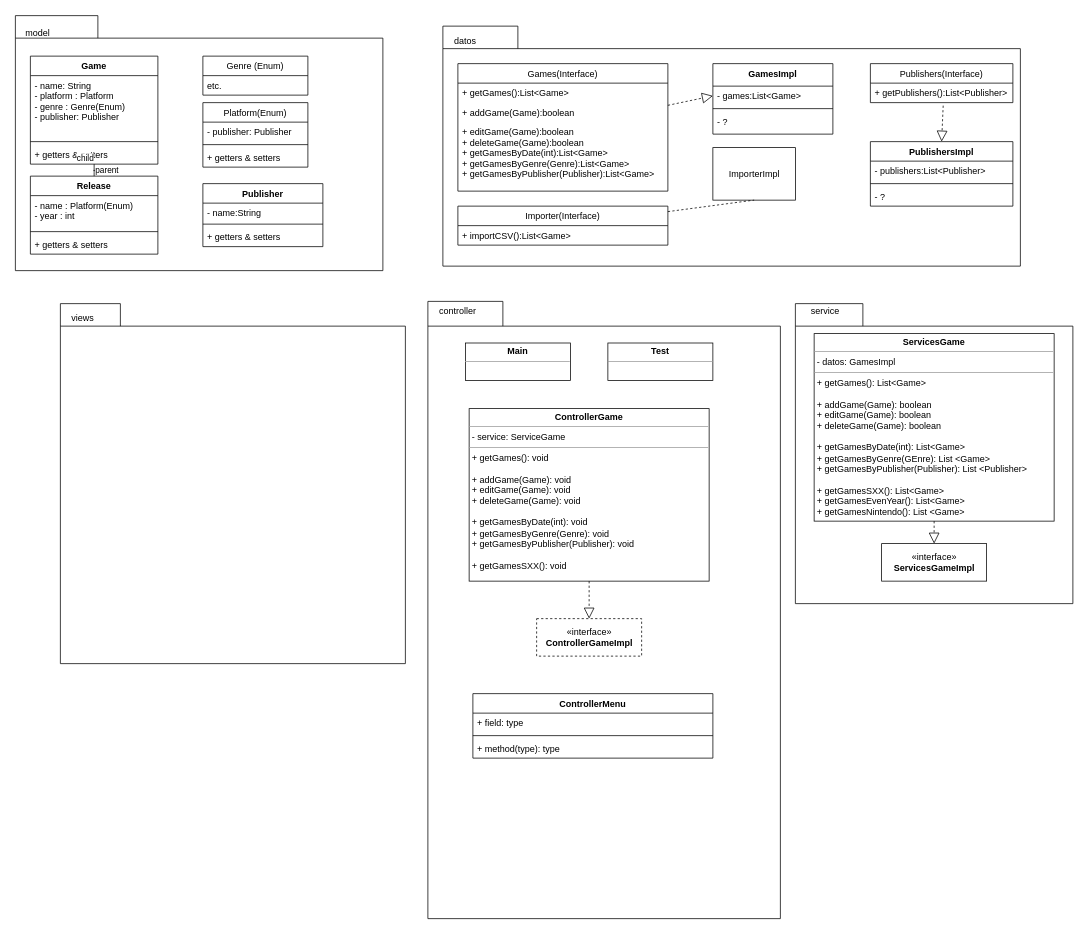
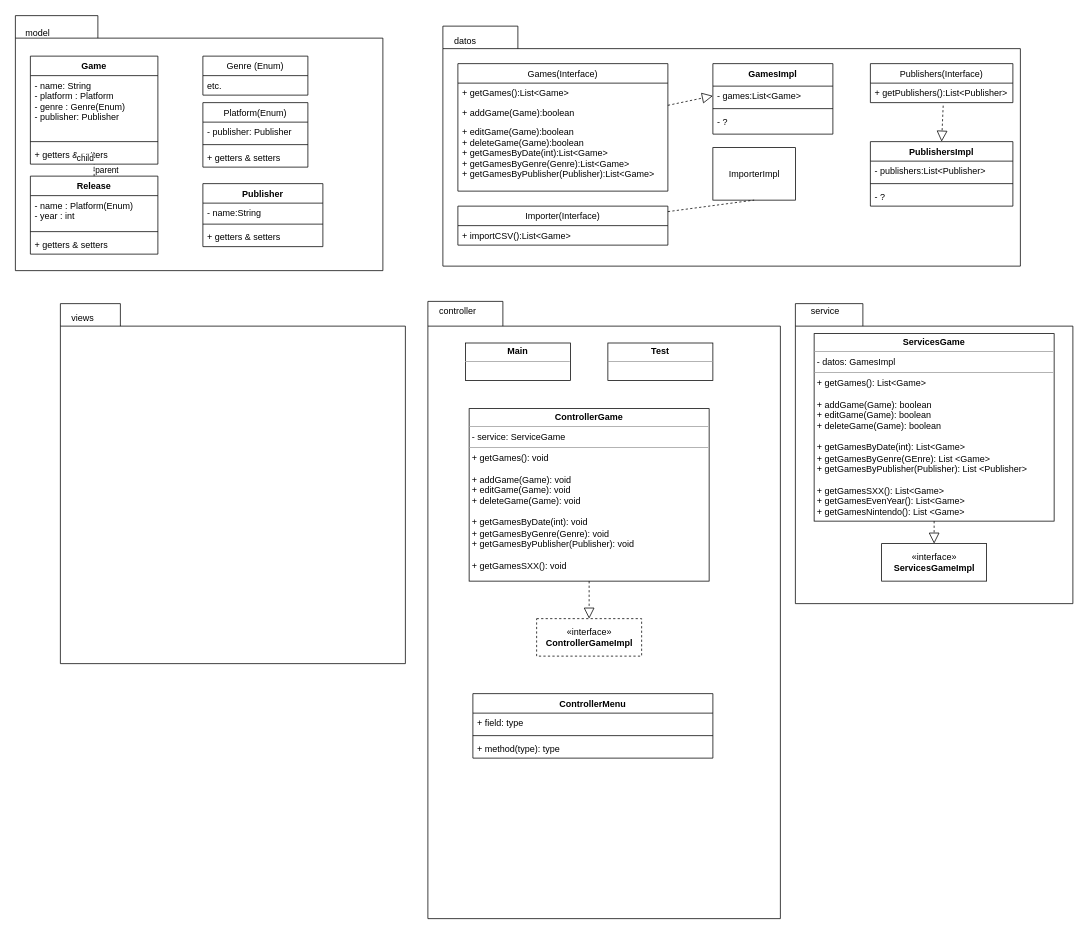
  <mxCell id="0" />
  <mxCell id="1" parent="0" />
  <mxCell id="2" value="" style="shape=folder;fontStyle=1;spacingTop=10;tabWidth=110;tabHeight=30;tabPosition=left;html=1;align=left;" parent="1" vertex="1"><mxGeometry x="20" y="20" width="490" height="340" as="geometry" /></mxCell>
  <mxCell id="3" value="Game" style="swimlane;fontStyle=1;align=center;verticalAlign=top;childLayout=stackLayout;horizontal=1;startSize=26;horizontalStack=0;resizeParent=1;resizeParentMax=0;resizeLast=0;collapsible=1;marginBottom=0;" parent="1" vertex="1"><mxGeometry y="74" width="170" height="144" as="geometry" x="40" /></mxCell>
  <mxCell id="4" value="- name: String&#10;- platform : Platform&#10;- genre : Genre(Enum)&#10;- publisher: Publisher&#10;" style="text;strokeColor=none;fillColor=none;align=left;verticalAlign=top;spacingLeft=4;spacingRight=4;overflow=hidden;rotatable=0;points=[[0,0.5],[1,0.5]];portConstraint=eastwest;" parent="3" vertex="1"><mxGeometry y="26" width="170" height="84" as="geometry" /></mxCell>
  <mxCell id="5" value="" style="line;strokeWidth=1;fillColor=none;align=left;verticalAlign=middle;spacingTop=-1;spacingLeft=3;spacingRight=3;rotatable=0;labelPosition=right;points=[];portConstraint=eastwest;" parent="3" vertex="1"><mxGeometry y="110" width="170" height="8" as="geometry" /></mxCell>
  <mxCell id="6" value="+ getters &amp; setters" style="text;strokeColor=none;fillColor=none;align=left;verticalAlign=top;spacingLeft=4;spacingRight=4;overflow=hidden;rotatable=0;points=[[0,0.5],[1,0.5]];portConstraint=eastwest;" parent="3" vertex="1"><mxGeometry y="118" width="170" height="26" as="geometry" /></mxCell>
  <mxCell id="7" value="model" style="text;html=1;strokeColor=none;fillColor=none;align=center;verticalAlign=middle;whiteSpace=wrap;rounded=0;" parent="1" vertex="1"><mxGeometry x="30" y="34" width="40" height="20" as="geometry" /></mxCell>
  <mxCell id="8" value="Release" style="swimlane;fontStyle=1;align=center;verticalAlign=top;childLayout=stackLayout;horizontal=1;startSize=26;horizontalStack=0;resizeParent=1;resizeParentMax=0;resizeLast=0;collapsible=1;marginBottom=0;" parent="1" vertex="1"><mxGeometry y="234" width="170" height="104" as="geometry" x="40" /></mxCell>
  <mxCell id="9" value="- name : Platform(Enum)&#10;- year : int" style="text;strokeColor=none;fillColor=none;align=left;verticalAlign=top;spacingLeft=4;spacingRight=4;overflow=hidden;rotatable=0;points=[[0,0.5],[1,0.5]];portConstraint=eastwest;" parent="8" vertex="1"><mxGeometry y="26" width="170" height="44" as="geometry" /></mxCell>
  <mxCell id="10" value="" style="line;strokeWidth=1;fillColor=none;align=left;verticalAlign=middle;spacingTop=-1;spacingLeft=3;spacingRight=3;rotatable=0;labelPosition=right;points=[];portConstraint=eastwest;" parent="8" vertex="1"><mxGeometry y="70" width="170" height="8" as="geometry" /></mxCell>
  <mxCell id="11" value="+ getters &amp; setters" style="text;strokeColor=none;fillColor=none;align=left;verticalAlign=top;spacingLeft=4;spacingRight=4;overflow=hidden;rotatable=0;points=[[0,0.5],[1,0.5]];portConstraint=eastwest;" parent="8" vertex="1"><mxGeometry y="78" width="170" height="26" as="geometry" /></mxCell>
  <mxCell id="12" value="Genre (Enum)" style="swimlane;fontStyle=0;childLayout=stackLayout;horizontal=1;startSize=26;fillColor=none;horizontalStack=0;resizeParent=1;resizeParentMax=0;resizeLast=0;collapsible=1;marginBottom=0;" parent="1" vertex="1"><mxGeometry x="270" y="74" width="140" height="52" as="geometry" /></mxCell>
  <mxCell id="13" value="etc." style="text;strokeColor=none;fillColor=none;align=left;verticalAlign=top;spacingLeft=4;spacingRight=4;overflow=hidden;rotatable=0;points=[[0,0.5],[1,0.5]];portConstraint=eastwest;" parent="12" vertex="1"><mxGeometry y="26" width="140" height="26" as="geometry" /></mxCell>
  <mxCell id="14" value="Platform(Enum)" style="swimlane;fontStyle=0;childLayout=stackLayout;horizontal=1;startSize=26;fillColor=none;horizontalStack=0;resizeParent=1;resizeParentMax=0;resizeLast=0;collapsible=1;marginBottom=0;" parent="1" vertex="1"><mxGeometry x="270" y="136" width="140" height="86" as="geometry" /></mxCell>
  <mxCell id="15" value="- publisher: Publisher" style="text;strokeColor=none;fillColor=none;align=left;verticalAlign=top;spacingLeft=4;spacingRight=4;overflow=hidden;rotatable=0;points=[[0,0.5],[1,0.5]];portConstraint=eastwest;" parent="14" vertex="1"><mxGeometry y="26" width="140" height="26" as="geometry" /></mxCell>
  <mxCell id="16" value="" style="line;strokeWidth=1;fillColor=none;align=left;verticalAlign=middle;spacingTop=-1;spacingLeft=3;spacingRight=3;rotatable=0;labelPosition=right;points=[];portConstraint=eastwest;" parent="14" vertex="1"><mxGeometry y="52" width="140" height="8" as="geometry" /></mxCell>
  <mxCell id="17" value="+ getters &amp; setters" style="text;strokeColor=none;fillColor=none;align=left;verticalAlign=top;spacingLeft=4;spacingRight=4;overflow=hidden;rotatable=0;points=[[0,0.5],[1,0.5]];portConstraint=eastwest;" parent="14" vertex="1"><mxGeometry y="60" width="140" height="26" as="geometry" /></mxCell>
- <mxCell id="18" value="" style="endArrow=none;html=1;edgeStyle=orthogonalEdgeStyle;" parent="1" source="8" target="3" edge="1"><mxGeometry relative="1" as="geometry"><mxPoint x="140" y="194" as="sourcePoint" /><mxPoint x="300" y="194" as="targetPoint" /></mxGeometry></mxCell>
+ <mxCell id="18" value="" style="endArrow=none;html=1;edgeStyle=orthogonalEdgeStyle;dashed=1;" parent="1" source="8" target="3" edge="1"><mxGeometry relative="1" as="geometry"><mxPoint x="140" y="194" as="sourcePoint" /><mxPoint x="300" y="194" as="targetPoint" /></mxGeometry></mxCell>
  <mxCell id="19" value="parent" style="edgeLabel;resizable=0;html=1;align=left;verticalAlign=bottom;" parent="18" connectable="0" vertex="1"><mxGeometry x="-1" relative="1" as="geometry" /></mxCell>
  <mxCell id="20" value="child" style="edgeLabel;resizable=0;html=1;align=right;verticalAlign=bottom;" parent="18" connectable="0" vertex="1"><mxGeometry x="1" relative="1" as="geometry" /></mxCell>
  <mxCell id="21" value="" style="shape=folder;fontStyle=1;spacingTop=10;tabWidth=100;tabHeight=30;tabPosition=left;html=1;" parent="1" vertex="1"><mxGeometry x="590" y="34" width="770" height="320" as="geometry" /></mxCell>
  <mxCell id="22" value="datos" style="text;html=1;strokeColor=none;fillColor=none;align=center;verticalAlign=middle;whiteSpace=wrap;rounded=0;" parent="1" vertex="1"><mxGeometry x="600" y="44" width="40" height="20" as="geometry" /></mxCell>
  <mxCell id="23" value="Games(Interface)" style="swimlane;fontStyle=0;childLayout=stackLayout;horizontal=1;startSize=26;fillColor=none;horizontalStack=0;resizeParent=1;resizeParentMax=0;resizeLast=0;collapsible=1;marginBottom=0;" parent="1" vertex="1"><mxGeometry x="610" y="84" width="280" height="170" as="geometry" /></mxCell>
  <mxCell id="24" value="+ getGames():List&lt;Game&gt;" style="text;strokeColor=none;fillColor=none;align=left;verticalAlign=top;spacingLeft=4;spacingRight=4;overflow=hidden;rotatable=0;points=[[0,0.5],[1,0.5]];portConstraint=eastwest;" parent="23" vertex="1"><mxGeometry y="26" width="280" height="26" as="geometry" /></mxCell>
  <mxCell id="25" value="+ addGame(Game):boolean" style="text;strokeColor=none;fillColor=none;align=left;verticalAlign=top;spacingLeft=4;spacingRight=4;overflow=hidden;rotatable=0;points=[[0,0.5],[1,0.5]];portConstraint=eastwest;" parent="23" vertex="1"><mxGeometry y="52" width="280" height="26" as="geometry" /></mxCell>
  <mxCell id="26" value="+ editGame(Game):boolean&#10;+ deleteGame(Game):boolean&#10;+ getGamesByDate(int):List&lt;Game&gt;&#10;+ getGamesByGenre(Genre):List&lt;Game&gt;&#10;+ getGamesByPublisher(Publisher):List&lt;Game&gt;" style="text;strokeColor=none;fillColor=none;align=left;verticalAlign=top;spacingLeft=4;spacingRight=4;overflow=hidden;rotatable=0;points=[[0,0.5],[1,0.5]];portConstraint=eastwest;" parent="23" vertex="1"><mxGeometry y="78" width="280" height="92" as="geometry" /></mxCell>
  <mxCell id="27" value="Importer(Interface)" style="swimlane;fontStyle=0;childLayout=stackLayout;horizontal=1;startSize=26;fillColor=none;horizontalStack=0;resizeParent=1;resizeParentMax=0;resizeLast=0;collapsible=1;marginBottom=0;" parent="1" vertex="1"><mxGeometry x="610" y="274" width="280" height="52" as="geometry" /></mxCell>
  <mxCell id="28" value="+ importCSV():List&lt;Game&gt;" style="text;strokeColor=none;fillColor=none;align=left;verticalAlign=top;spacingLeft=4;spacingRight=4;overflow=hidden;rotatable=0;points=[[0,0.5],[1,0.5]];portConstraint=eastwest;" parent="27" vertex="1"><mxGeometry y="26" width="280" height="26" as="geometry" /></mxCell>
  <mxCell id="29" value="ImporterImpl" style="html=1;" parent="1" vertex="1"><mxGeometry x="950" y="196" width="110" height="70" as="geometry" /></mxCell>
  <mxCell id="30" value="" style="endArrow=none;dashed=1;endFill=0;endSize=12;html=1;entryX=0.5;entryY=1;entryDx=0;entryDy=0;" parent="1" source="27" target="29" edge="1"><mxGeometry width="160" relative="1" as="geometry"><mxPoint x="820" y="194" as="sourcePoint" /><mxPoint x="980" y="194" as="targetPoint" /></mxGeometry></mxCell>
  <mxCell id="31" value="Publishers(Interface)" style="swimlane;fontStyle=0;childLayout=stackLayout;horizontal=1;startSize=26;fillColor=none;horizontalStack=0;resizeParent=1;resizeParentMax=0;resizeLast=0;collapsible=1;marginBottom=0;" parent="1" vertex="1"><mxGeometry x="1160" y="84" width="190" height="52" as="geometry" /></mxCell>
  <mxCell id="32" value="+ getPublishers():List&lt;Publisher&gt;" style="text;strokeColor=none;fillColor=none;align=left;verticalAlign=top;spacingLeft=4;spacingRight=4;overflow=hidden;rotatable=0;points=[[0,0.5],[1,0.5]];portConstraint=eastwest;" parent="31" vertex="1"><mxGeometry y="26" width="190" height="26" as="geometry" /></mxCell>
  <mxCell id="33" value="GamesImpl" style="swimlane;fontStyle=1;align=center;verticalAlign=top;childLayout=stackLayout;horizontal=1;startSize=30;horizontalStack=0;resizeParent=1;resizeParentMax=0;resizeLast=0;collapsible=1;marginBottom=0;" parent="1" vertex="1"><mxGeometry x="950" y="84" width="160" height="94" as="geometry" /></mxCell>
  <mxCell id="34" value="- games:List&lt;Game&gt;" style="text;strokeColor=none;fillColor=none;align=left;verticalAlign=top;spacingLeft=4;spacingRight=4;overflow=hidden;rotatable=0;points=[[0,0.5],[1,0.5]];portConstraint=eastwest;" parent="33" vertex="1"><mxGeometry y="30" width="160" height="26" as="geometry" /></mxCell>
  <mxCell id="35" value="" style="line;strokeWidth=1;fillColor=none;align=left;verticalAlign=middle;spacingTop=-1;spacingLeft=3;spacingRight=3;rotatable=0;labelPosition=right;points=[];portConstraint=eastwest;" parent="33" vertex="1"><mxGeometry y="56" width="160" height="8" as="geometry" /></mxCell>
  <mxCell id="36" value="- ?" style="text;strokeColor=none;fillColor=none;align=left;verticalAlign=top;spacingLeft=4;spacingRight=4;overflow=hidden;rotatable=0;points=[[0,0.5],[1,0.5]];portConstraint=eastwest;" parent="33" vertex="1"><mxGeometry y="64" width="160" height="30" as="geometry" /></mxCell>
  <mxCell id="37" value="" style="endArrow=block;dashed=1;endFill=0;endSize=12;html=1;entryX=0;entryY=0.5;entryDx=0;entryDy=0;" parent="1" source="23" target="34" edge="1"><mxGeometry width="160" relative="1" as="geometry"><mxPoint x="990" y="194" as="sourcePoint" /><mxPoint x="1150" y="194" as="targetPoint" /></mxGeometry></mxCell>
  <mxCell id="38" value="PublishersImpl" style="swimlane;fontStyle=1;align=center;verticalAlign=top;childLayout=stackLayout;horizontal=1;startSize=26;horizontalStack=0;resizeParent=1;resizeParentMax=0;resizeLast=0;collapsible=1;marginBottom=0;" parent="1" vertex="1"><mxGeometry x="1160" y="188" width="190" height="86" as="geometry" /></mxCell>
  <mxCell id="39" value="- publishers:List&lt;Publisher&gt;" style="text;strokeColor=none;fillColor=none;align=left;verticalAlign=top;spacingLeft=4;spacingRight=4;overflow=hidden;rotatable=0;points=[[0,0.5],[1,0.5]];portConstraint=eastwest;" parent="38" vertex="1"><mxGeometry y="26" width="190" height="26" as="geometry" /></mxCell>
  <mxCell id="40" value="" style="line;strokeWidth=1;fillColor=none;align=left;verticalAlign=middle;spacingTop=-1;spacingLeft=3;spacingRight=3;rotatable=0;labelPosition=right;points=[];portConstraint=eastwest;" parent="38" vertex="1"><mxGeometry y="52" width="190" height="8" as="geometry" /></mxCell>
  <mxCell id="41" value="- ?" style="text;strokeColor=none;fillColor=none;align=left;verticalAlign=top;spacingLeft=4;spacingRight=4;overflow=hidden;rotatable=0;points=[[0,0.5],[1,0.5]];portConstraint=eastwest;" parent="38" vertex="1"><mxGeometry y="60" width="190" height="26" as="geometry" /></mxCell>
  <mxCell id="42" value="" style="endArrow=block;dashed=1;endFill=0;endSize=12;html=1;exitX=0.511;exitY=1.154;exitDx=0;exitDy=0;exitPerimeter=0;entryX=0.5;entryY=0;entryDx=0;entryDy=0;" parent="1" source="32" target="38" edge="1"><mxGeometry width="160" relative="1" as="geometry"><mxPoint x="990" y="194" as="sourcePoint" /><mxPoint x="1150" y="194" as="targetPoint" /></mxGeometry></mxCell>
  <mxCell id="43" value="Publisher" style="swimlane;fontStyle=1;align=center;verticalAlign=top;childLayout=stackLayout;horizontal=1;startSize=26;horizontalStack=0;resizeParent=1;resizeParentMax=0;resizeLast=0;collapsible=1;marginBottom=0;" parent="1" vertex="1"><mxGeometry x="270" y="244" width="160" height="84" as="geometry" /></mxCell>
  <mxCell id="44" value="- name:String" style="text;strokeColor=none;fillColor=none;align=left;verticalAlign=top;spacingLeft=4;spacingRight=4;overflow=hidden;rotatable=0;points=[[0,0.5],[1,0.5]];portConstraint=eastwest;" parent="43" vertex="1"><mxGeometry y="26" width="160" height="24" as="geometry" /></mxCell>
  <mxCell id="45" value="" style="line;strokeWidth=1;fillColor=none;align=left;verticalAlign=middle;spacingTop=-1;spacingLeft=3;spacingRight=3;rotatable=0;labelPosition=right;points=[];portConstraint=eastwest;" parent="43" vertex="1"><mxGeometry y="50" width="160" height="8" as="geometry" /></mxCell>
  <mxCell id="46" value="+ getters &amp; setters" style="text;strokeColor=none;fillColor=none;align=left;verticalAlign=top;spacingLeft=4;spacingRight=4;overflow=hidden;rotatable=0;points=[[0,0.5],[1,0.5]];portConstraint=eastwest;" parent="43" vertex="1"><mxGeometry y="58" width="160" height="26" as="geometry" /></mxCell>
  <mxCell id="47" value="" style="shape=folder;fontStyle=1;spacingTop=10;tabWidth=100;tabHeight=33;tabPosition=left;html=1;" parent="1" vertex="1"><mxGeometry x="570" y="401" width="470" height="823" as="geometry" /></mxCell>
  <mxCell id="48" value="controller" style="text;html=1;strokeColor=none;fillColor=none;align=center;verticalAlign=middle;whiteSpace=wrap;rounded=0;" parent="1" vertex="1"><mxGeometry x="590" y="404" width="40" height="20" as="geometry" /></mxCell>
  <mxCell id="49" value="&lt;p style=&quot;margin: 0px ; margin-top: 4px ; text-align: center&quot;&gt;&lt;b&gt;Main&lt;/b&gt;&lt;/p&gt;&lt;hr size=&quot;1&quot;&gt;&lt;div style=&quot;height: 2px&quot;&gt;&lt;/div&gt;" style="verticalAlign=top;align=left;overflow=fill;fontSize=12;fontFamily=Helvetica;html=1;" parent="1" vertex="1"><mxGeometry x="620" y="456.5" width="140" height="50" as="geometry" /></mxCell>
  <mxCell id="50" value="&lt;p style=&quot;margin: 0px ; margin-top: 4px ; text-align: center&quot;&gt;&lt;b&gt;Test&lt;/b&gt;&lt;/p&gt;&lt;hr size=&quot;1&quot;&gt;&lt;div style=&quot;height: 2px&quot;&gt;&lt;/div&gt;" style="verticalAlign=top;align=left;overflow=fill;fontSize=12;fontFamily=Helvetica;html=1;" parent="1" vertex="1"><mxGeometry x="810" y="456.5" width="140" height="50" as="geometry" /></mxCell>
  <mxCell id="51" value="&lt;p style=&quot;margin: 0px ; margin-top: 4px ; text-align: center&quot;&gt;&lt;b&gt;ControllerGame&lt;/b&gt;&lt;/p&gt;&lt;hr size=&quot;1&quot;&gt;&lt;p style=&quot;margin: 0px ; margin-left: 4px&quot;&gt;- service: ServiceGame&lt;/p&gt;&lt;hr size=&quot;1&quot;&gt;&lt;p style=&quot;margin: 0px ; margin-left: 4px&quot;&gt;+ getGames(): void&lt;/p&gt;&lt;p style=&quot;margin: 0px ; margin-left: 4px&quot;&gt;&lt;br&gt;&lt;/p&gt;&lt;p style=&quot;margin: 0px ; margin-left: 4px&quot;&gt;+ addGame(Game): void&lt;/p&gt;&lt;p style=&quot;margin: 0px ; margin-left: 4px&quot;&gt;+ editGame(Game): void&lt;/p&gt;&lt;p style=&quot;margin: 0px ; margin-left: 4px&quot;&gt;+ deleteGame(Game): void&lt;/p&gt;&lt;p style=&quot;margin: 0px ; margin-left: 4px&quot;&gt;&lt;br&gt;&lt;/p&gt;&lt;p style=&quot;margin: 0px ; margin-left: 4px&quot;&gt;+ getGamesByDate(int): void&lt;/p&gt;&lt;p style=&quot;margin: 0px ; margin-left: 4px&quot;&gt;+ getGamesByGenre(Genre): void&lt;/p&gt;&lt;p style=&quot;margin: 0px ; margin-left: 4px&quot;&gt;+ getGamesByPublisher(Publisher): void&lt;/p&gt;&lt;p style=&quot;margin: 0px ; margin-left: 4px&quot;&gt;&lt;br&gt;&lt;/p&gt;&lt;p style=&quot;margin: 0px ; margin-left: 4px&quot;&gt;+ getGamesSXX(): void&lt;/p&gt;" style="verticalAlign=top;align=left;overflow=fill;fontSize=12;fontFamily=Helvetica;html=1;" parent="1" vertex="1"><mxGeometry x="625" y="544" width="320" height="230" as="geometry" /></mxCell>
  <mxCell id="52" value="" style="shape=folder;fontStyle=1;spacingTop=10;tabWidth=90;tabHeight=30;tabPosition=left;html=1;" parent="1" vertex="1"><mxGeometry x="1060" y="404" width="370" height="400" as="geometry" /></mxCell>
  <mxCell id="53" value="service" style="text;html=1;strokeColor=none;fillColor=none;align=center;verticalAlign=middle;whiteSpace=wrap;rounded=0;" parent="1" vertex="1"><mxGeometry x="1080" y="404" width="40" height="20" as="geometry" /></mxCell>
  <mxCell id="54" value="&lt;p style=&quot;margin: 0px ; margin-top: 4px ; text-align: center&quot;&gt;&lt;b&gt;ServicesGame&lt;/b&gt;&lt;/p&gt;&lt;hr size=&quot;1&quot;&gt;&lt;p style=&quot;margin: 0px ; margin-left: 4px&quot;&gt;- datos: GamesImpl&lt;/p&gt;&lt;hr size=&quot;1&quot;&gt;&lt;p style=&quot;margin: 0px ; margin-left: 4px&quot;&gt;+ getGames(): List&amp;lt;Game&amp;gt;&lt;/p&gt;&lt;p style=&quot;margin: 0px ; margin-left: 4px&quot;&gt;&lt;br&gt;&lt;/p&gt;&lt;p style=&quot;margin: 0px ; margin-left: 4px&quot;&gt;+ addGame(Game): boolean&lt;/p&gt;&lt;p style=&quot;margin: 0px ; margin-left: 4px&quot;&gt;+ editGame(Game): boolean&lt;/p&gt;&lt;p style=&quot;margin: 0px ; margin-left: 4px&quot;&gt;+ deleteGame(Game): boolean&lt;/p&gt;&lt;p style=&quot;margin: 0px ; margin-left: 4px&quot;&gt;&lt;br&gt;&lt;/p&gt;&lt;p style=&quot;margin: 0px ; margin-left: 4px&quot;&gt;+ getGamesByDate(int): List&amp;lt;Game&amp;gt;&lt;/p&gt;&lt;p style=&quot;margin: 0px ; margin-left: 4px&quot;&gt;+ getGamesByGenre(GEnre): List &amp;lt;Game&amp;gt;&lt;/p&gt;&lt;p style=&quot;margin: 0px ; margin-left: 4px&quot;&gt;+ getGamesByPublisher(Publisher): List &amp;lt;Publisher&amp;gt;&lt;/p&gt;&lt;p style=&quot;margin: 0px ; margin-left: 4px&quot;&gt;&lt;br&gt;&lt;/p&gt;&lt;p style=&quot;margin: 0px ; margin-left: 4px&quot;&gt;+ getGamesSXX(): List&amp;lt;Game&amp;gt;&lt;/p&gt;&lt;p style=&quot;margin: 0px ; margin-left: 4px&quot;&gt;+ getGamesEvenYear(): List&amp;lt;Game&amp;gt;&lt;/p&gt;&lt;p style=&quot;margin: 0px ; margin-left: 4px&quot;&gt;+ getGamesNintendo(): List &amp;lt;Game&amp;gt;&lt;/p&gt;" style="verticalAlign=top;align=left;overflow=fill;fontSize=12;fontFamily=Helvetica;html=1;" parent="1" vertex="1"><mxGeometry x="1085" y="444" width="320" height="250" as="geometry" /></mxCell>
  <mxCell id="55" value="«interface»&lt;br&gt;&lt;b&gt;ServicesGameImpl&lt;/b&gt;" style="html=1;" parent="1" vertex="1"><mxGeometry x="1175" y="724" width="140" height="50" as="geometry" /></mxCell>
  <mxCell id="56" value="" style="endArrow=block;dashed=1;endFill=0;endSize=12;html=1;" parent="1" source="54" target="55" edge="1"><mxGeometry width="160" relative="1" as="geometry"><mxPoint x="1110" y="704" as="sourcePoint" /><mxPoint x="1270" y="704" as="targetPoint" /></mxGeometry></mxCell>
  <mxCell id="57" value="«interface»&lt;br&gt;&lt;b&gt;ControllerGameImpl&lt;/b&gt;" style="html=1;dashed=1;" parent="1" vertex="1"><mxGeometry x="715" y="824" width="140" height="50" as="geometry" /></mxCell>
  <mxCell id="58" value="" style="endArrow=block;dashed=1;endFill=0;endSize=12;html=1;" parent="1" source="51" target="57" edge="1"><mxGeometry width="160" relative="1" as="geometry"><mxPoint x="771" y="774" as="sourcePoint" /><mxPoint x="770" y="834" as="targetPoint" /></mxGeometry></mxCell>
  <mxCell id="59" value="&lt;br&gt;" style="shape=folder;fontStyle=1;spacingTop=10;tabWidth=80;tabHeight=30;tabPosition=left;html=1;" parent="1" vertex="1"><mxGeometry x="80" y="404" width="460" height="480" as="geometry" /></mxCell>
  <mxCell id="60" value="views" style="text;html=1;strokeColor=none;fillColor=none;align=center;verticalAlign=middle;whiteSpace=wrap;rounded=0;" parent="1" vertex="1"><mxGeometry x="90" y="414" width="40" height="20" as="geometry" /></mxCell>
  <mxCell id="61" value="ControllerMenu" style="swimlane;fontStyle=1;align=center;verticalAlign=top;childLayout=stackLayout;horizontal=1;startSize=26;horizontalStack=0;resizeParent=1;resizeParentMax=0;resizeLast=0;collapsible=1;marginBottom=0;" parent="1" vertex="1"><mxGeometry x="630" y="924" width="320" height="86" as="geometry" /></mxCell>
  <mxCell id="62" value="+ field: type" style="text;strokeColor=none;fillColor=none;align=left;verticalAlign=top;spacingLeft=4;spacingRight=4;overflow=hidden;rotatable=0;points=[[0,0.5],[1,0.5]];portConstraint=eastwest;" parent="61" vertex="1"><mxGeometry y="26" width="320" height="26" as="geometry" /></mxCell>
  <mxCell id="63" value="" style="line;strokeWidth=1;fillColor=none;align=left;verticalAlign=middle;spacingTop=-1;spacingLeft=3;spacingRight=3;rotatable=0;labelPosition=right;points=[];portConstraint=eastwest;" parent="61" vertex="1"><mxGeometry y="52" width="320" height="8" as="geometry" /></mxCell>
  <mxCell id="64" value="+ method(type): type" style="text;strokeColor=none;fillColor=none;align=left;verticalAlign=top;spacingLeft=4;spacingRight=4;overflow=hidden;rotatable=0;points=[[0,0.5],[1,0.5]];portConstraint=eastwest;" parent="61" vertex="1"><mxGeometry y="60" width="320" height="26" as="geometry" /></mxCell>
